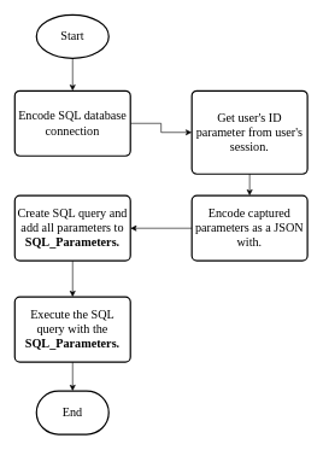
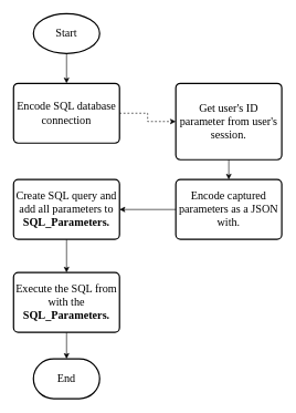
  <mxCell id="0" />
  <mxCell id="1" parent="0" />
  <mxCell id="2" style="edgeStyle=orthogonalEdgeStyle;rounded=0;orthogonalLoop=1;jettySize=auto;html=1;entryX=0.5;entryY=0;entryDx=0;entryDy=0;" parent="1" source="3" target="5" edge="1"><mxGeometry relative="1" as="geometry" /></mxCell>
  <mxCell id="3" value="Start" style="strokeWidth=2;html=1;shape=mxgraph.flowchart.start_1;whiteSpace=wrap;fontFamily=Times New Roman;fillColor=none;fontSize=17;" parent="1" vertex="1"><mxGeometry x="50" y="20" width="100" height="60" as="geometry" /></mxCell>
- <mxCell id="4" style="edgeStyle=orthogonalEdgeStyle;rounded=0;orthogonalLoop=1;jettySize=auto;html=1;exitX=1;exitY=0.5;exitDx=0;exitDy=0;entryX=0;entryY=0.5;entryDx=0;entryDy=0;" edge="1" parent="1" source="5" target="7"><mxGeometry relative="1" as="geometry" /></mxCell>
+ <mxCell id="4" style="edgeStyle=orthogonalEdgeStyle;rounded=0;orthogonalLoop=1;jettySize=auto;html=1;exitX=1;exitY=0.5;exitDx=0;exitDy=0;entryX=0;entryY=0.5;entryDx=0;entryDy=0;dashed=1;" edge="1" parent="1" source="5" target="7"><mxGeometry relative="1" as="geometry" /></mxCell>
  <mxCell id="5" value="Encode SQL database connection" style="rounded=1;whiteSpace=wrap;html=1;absoluteArcSize=1;arcSize=14;strokeWidth=2;fontFamily=Times New Roman;fillColor=none;fontSize=17;" parent="1" vertex="1"><mxGeometry x="20" y="125" width="160" height="90" as="geometry" /></mxCell>
  <mxCell id="6" style="edgeStyle=orthogonalEdgeStyle;rounded=0;orthogonalLoop=1;jettySize=auto;html=1;exitX=0.5;exitY=1;exitDx=0;exitDy=0;entryX=0.5;entryY=0;entryDx=0;entryDy=0;" parent="1" source="7" target="12" edge="1"><mxGeometry relative="1" as="geometry" /></mxCell>
  <mxCell id="7" value="Get user's ID parameter from user's session." style="rounded=1;whiteSpace=wrap;html=1;absoluteArcSize=1;arcSize=14;strokeWidth=2;fontFamily=Times New Roman;fillColor=none;fontSize=17;" parent="1" vertex="1"><mxGeometry x="265" y="125" width="160" height="115" as="geometry" /></mxCell>
  <mxCell id="8" style="edgeStyle=orthogonalEdgeStyle;rounded=0;orthogonalLoop=1;jettySize=auto;html=1;entryX=0.5;entryY=0;entryDx=0;entryDy=0;entryPerimeter=0;" parent="1" source="9" target="10" edge="1"><mxGeometry relative="1" as="geometry" /></mxCell>
- <mxCell id="9" value="Execute the SQL query with the &lt;b&gt;SQL_Parameters.&lt;/b&gt;" style="rounded=1;whiteSpace=wrap;html=1;absoluteArcSize=1;arcSize=14;strokeWidth=2;fontFamily=Times New Roman;fillColor=none;fontSize=17;" parent="1" vertex="1"><mxGeometry x="20" y="410" width="160" height="90" as="geometry" /></mxCell>
+ <mxCell id="9" value="Execute the SQL from with the &lt;b&gt;SQL_Parameters.&lt;/b&gt;" style="rounded=1;whiteSpace=wrap;html=1;absoluteArcSize=1;arcSize=14;strokeWidth=2;fontFamily=Times New Roman;fillColor=none;fontSize=17;" parent="1" vertex="1"><mxGeometry x="20" y="410" width="160" height="90" as="geometry" /></mxCell>
  <mxCell id="10" value="End" style="strokeWidth=2;html=1;shape=mxgraph.flowchart.terminator;whiteSpace=wrap;fillColor=none;fontFamily=Times New Roman;fontSize=17;" parent="1" vertex="1"><mxGeometry x="50" y="540" width="100" height="60" as="geometry" /></mxCell>
  <mxCell id="11" style="edgeStyle=orthogonalEdgeStyle;rounded=0;orthogonalLoop=1;jettySize=auto;html=1;entryX=1;entryY=0.5;entryDx=0;entryDy=0;" edge="1" parent="1" source="12" target="14"><mxGeometry relative="1" as="geometry" /></mxCell>
  <mxCell id="12" value="Encode captured parameters as a JSON with." style="rounded=1;whiteSpace=wrap;html=1;absoluteArcSize=1;arcSize=14;strokeWidth=2;fontFamily=Times New Roman;fillColor=none;fontSize=17;" parent="1" vertex="1"><mxGeometry x="265" y="270" width="160" height="90" as="geometry" /></mxCell>
  <mxCell id="13" style="edgeStyle=orthogonalEdgeStyle;rounded=0;orthogonalLoop=1;jettySize=auto;html=1;" parent="1" source="14" target="9" edge="1"><mxGeometry relative="1" as="geometry" /></mxCell>
  <mxCell id="14" value="Create SQL query and add all parameters to &lt;b&gt;SQL_Parameters.&lt;/b&gt;" style="rounded=1;whiteSpace=wrap;html=1;absoluteArcSize=1;arcSize=14;strokeWidth=2;fontFamily=Times New Roman;fillColor=none;fontSize=17;" parent="1" vertex="1"><mxGeometry x="20" y="270" width="160" height="90" as="geometry" /></mxCell>
